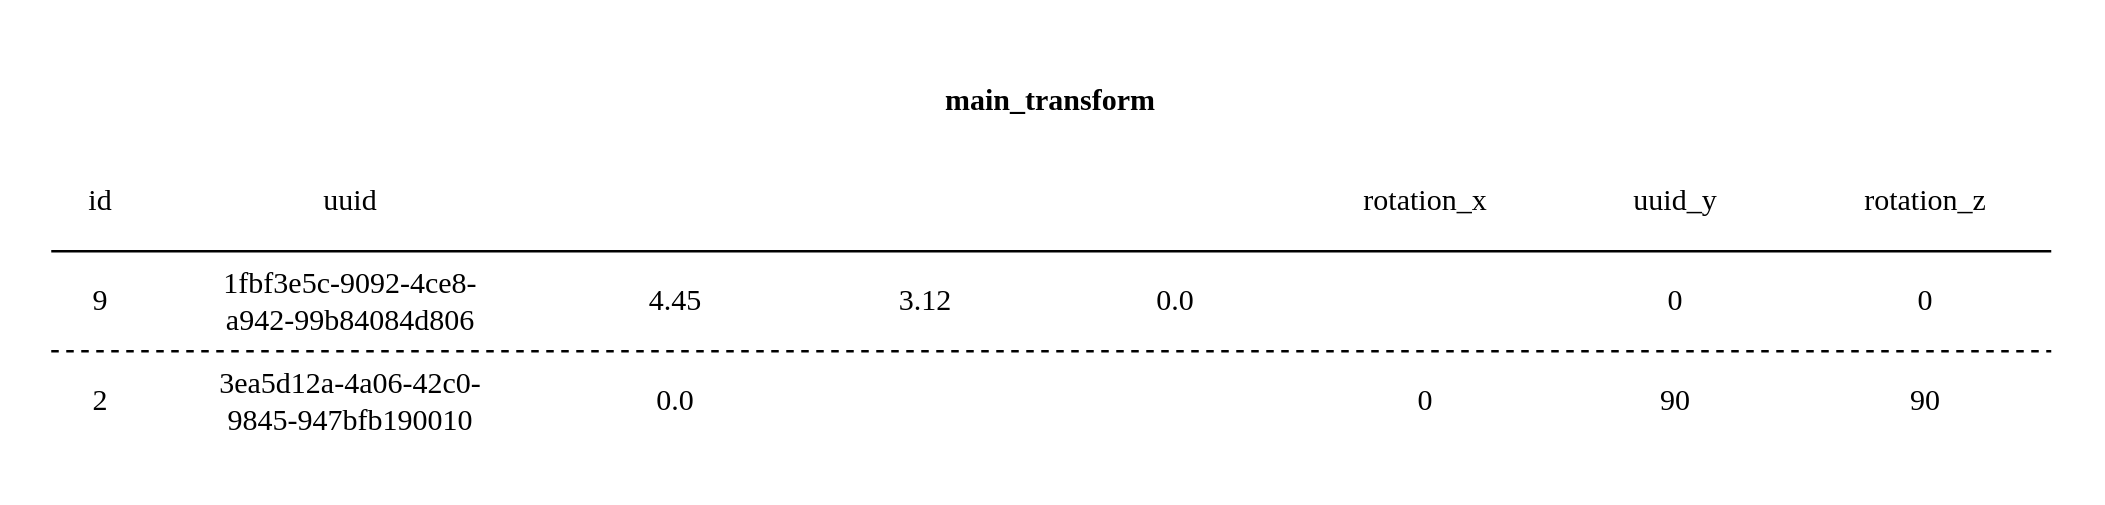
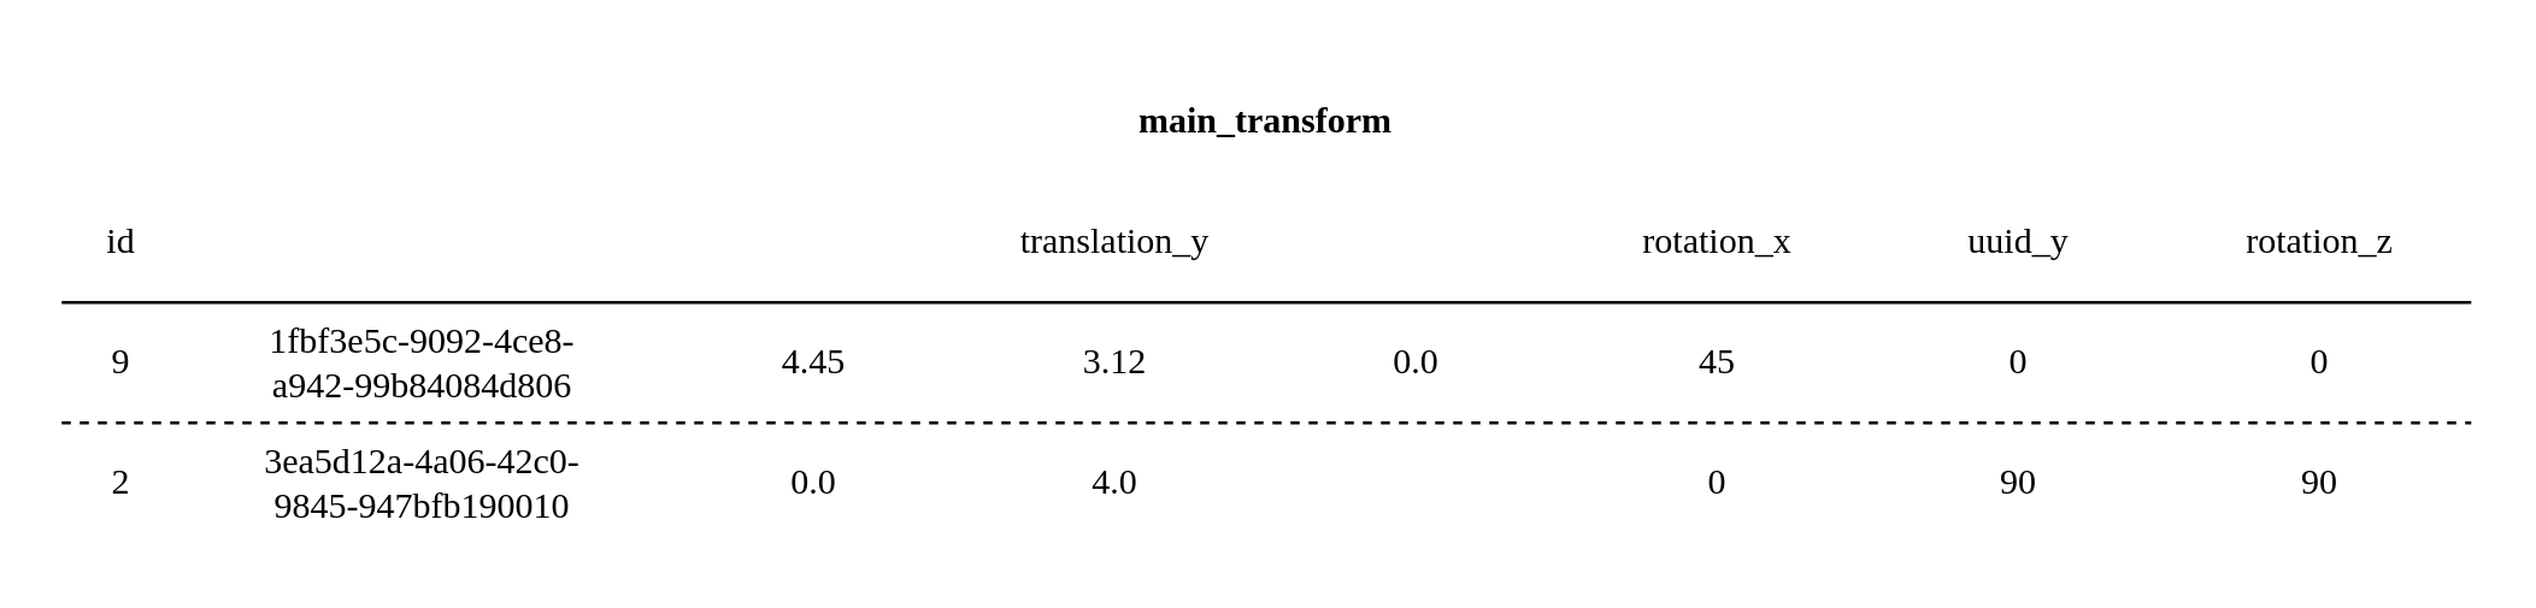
  <mxCell id="0" />
  <mxCell id="1" parent="0" />
  <mxCell id="2" value="id" style="rounded=0;whiteSpace=wrap;html=1;fontFamily=Lucida Console;fillColor=none;strokeColor=none;" parent="1" vertex="1"><mxGeometry y="60" width="40" height="40" as="geometry" x="20" /></mxCell>
- <mxCell id="3" value="uuid" style="rounded=0;whiteSpace=wrap;html=1;fontFamily=Lucida Console;fillColor=none;strokeColor=none;" parent="1" vertex="1"><mxGeometry x="60" y="60" width="160" height="40" as="geometry" /></mxCell>
  <mxCell id="4" value="1fbf3e5c-9092-4ce8-&lt;br&gt;a942-99b84084d806" style="rounded=0;whiteSpace=wrap;html=1;fontFamily=Lucida Console;fillColor=none;strokeColor=none;" parent="1" vertex="1"><mxGeometry x="60" y="100" width="160" height="40" as="geometry" /></mxCell>
  <mxCell id="5" value="9" style="rounded=0;whiteSpace=wrap;html=1;fontFamily=Lucida Console;fillColor=none;strokeColor=none;" parent="1" vertex="1"><mxGeometry y="100" width="40" height="40" as="geometry" x="20" /></mxCell>
  <mxCell id="6" value="2" style="rounded=0;whiteSpace=wrap;html=1;fontFamily=Lucida Console;fillColor=none;strokeColor=none;" parent="1" vertex="1"><mxGeometry y="140" width="40" height="40" as="geometry" x="20" /></mxCell>
  <mxCell id="7" value="3ea5d12a-4a06-42c0-&lt;br&gt;9845-947bfb190010" style="rounded=0;whiteSpace=wrap;html=1;fontFamily=Lucida Console;fillColor=none;strokeColor=none;" parent="1" vertex="1"><mxGeometry x="60" y="140" width="160" height="40" as="geometry" /></mxCell>
  <mxCell id="8" value="" style="endArrow=none;dashed=1;html=1;fontFamily=Lucida Console;" parent="1" edge="1"><mxGeometry width="50" height="50" relative="1" as="geometry"><mxPoint y="140" as="sourcePoint" x="20" /><mxPoint x="820" y="140" as="targetPoint" /></mxGeometry></mxCell>
  <mxCell id="9" value="" style="endArrow=none;html=1;fontFamily=Lucida Console;entryX=1;entryY=1;entryDx=0;entryDy=0;" parent="1" target="16" edge="1"><mxGeometry width="50" height="50" relative="1" as="geometry"><mxPoint y="100" as="sourcePoint" x="20" /><mxPoint x="260" y="101" as="targetPoint" /></mxGeometry></mxCell>
  <mxCell id="10" value="main_transform" style="rounded=0;whiteSpace=wrap;html=1;fontFamily=Lucida Console;fillColor=none;strokeColor=none;align=center;fontStyle=1" parent="1" vertex="1"><mxGeometry width="800" height="40" as="geometry" x="20" y="20" /></mxCell>
  <mxCell id="11" value="4.45" style="rounded=0;whiteSpace=wrap;html=1;fontFamily=Lucida Console;fillColor=none;strokeColor=none;" parent="1" vertex="1"><mxGeometry x="220" y="100" width="100" height="40" as="geometry" /></mxCell>
+ <mxCell id="12" value="translation_y" style="rounded=0;whiteSpace=wrap;html=1;fontFamily=Lucida Console;fillColor=none;strokeColor=none;" parent="1" vertex="1"><mxGeometry x="320" y="60" width="100" height="40" as="geometry" /></mxCell>
  <mxCell id="13" value="3.12" style="rounded=0;whiteSpace=wrap;html=1;fontFamily=Lucida Console;fillColor=none;strokeColor=none;" parent="1" vertex="1"><mxGeometry x="320" y="100" width="100" height="40" as="geometry" /></mxCell>
  <mxCell id="14" value="rotation_x" style="rounded=0;whiteSpace=wrap;html=1;fontFamily=Lucida Console;fillColor=none;strokeColor=none;" vertex="1" parent="1"><mxGeometry x="520" y="60" width="100" height="40" as="geometry" /></mxCell>
  <mxCell id="15" value="uuid_y" style="rounded=0;whiteSpace=wrap;html=1;fontFamily=Lucida Console;fillColor=none;strokeColor=none;" vertex="1" parent="1"><mxGeometry x="620" y="60" width="100" height="40" as="geometry" /></mxCell>
  <mxCell id="16" value="rotation_z" style="rounded=0;whiteSpace=wrap;html=1;fontFamily=Lucida Console;fillColor=none;strokeColor=none;" vertex="1" parent="1"><mxGeometry x="720" y="60" width="100" height="40" as="geometry" /></mxCell>
  <mxCell id="17" value="0.0" style="rounded=0;whiteSpace=wrap;html=1;fontFamily=Lucida Console;fillColor=none;strokeColor=none;" vertex="1" parent="1"><mxGeometry x="420" y="100" width="100" height="40" as="geometry" /></mxCell>
+ <mxCell id="18" value="45" style="rounded=0;whiteSpace=wrap;html=1;fontFamily=Lucida Console;fillColor=none;strokeColor=none;" vertex="1" parent="1"><mxGeometry x="520" y="100" width="100" height="40" as="geometry" /></mxCell>
  <mxCell id="19" value="0" style="rounded=0;whiteSpace=wrap;html=1;fontFamily=Lucida Console;fillColor=none;strokeColor=none;" vertex="1" parent="1"><mxGeometry x="620" y="100" width="100" height="40" as="geometry" /></mxCell>
  <mxCell id="20" value="0" style="rounded=0;whiteSpace=wrap;html=1;fontFamily=Lucida Console;fillColor=none;strokeColor=none;" vertex="1" parent="1"><mxGeometry x="720" y="100" width="100" height="40" as="geometry" /></mxCell>
  <mxCell id="21" value="0.0" style="rounded=0;whiteSpace=wrap;html=1;fontFamily=Lucida Console;fillColor=none;strokeColor=none;" vertex="1" parent="1"><mxGeometry x="220" y="140" width="100" height="40" as="geometry" /></mxCell>
+ <mxCell id="22" value="4.0" style="rounded=0;whiteSpace=wrap;html=1;fontFamily=Lucida Console;fillColor=none;strokeColor=none;" vertex="1" parent="1"><mxGeometry x="320" y="140" width="100" height="40" as="geometry" /></mxCell>
  <mxCell id="23" value="0" style="rounded=0;whiteSpace=wrap;html=1;fontFamily=Lucida Console;fillColor=none;strokeColor=none;" vertex="1" parent="1"><mxGeometry x="520" y="140" width="100" height="40" as="geometry" /></mxCell>
  <mxCell id="24" value="90" style="rounded=0;whiteSpace=wrap;html=1;fontFamily=Lucida Console;fillColor=none;strokeColor=none;" vertex="1" parent="1"><mxGeometry x="620" y="140" width="100" height="40" as="geometry" /></mxCell>
  <mxCell id="25" value="90" style="rounded=0;whiteSpace=wrap;html=1;fontFamily=Lucida Console;fillColor=none;strokeColor=none;" vertex="1" parent="1"><mxGeometry x="720" y="140" width="100" height="40" as="geometry" /></mxCell>
